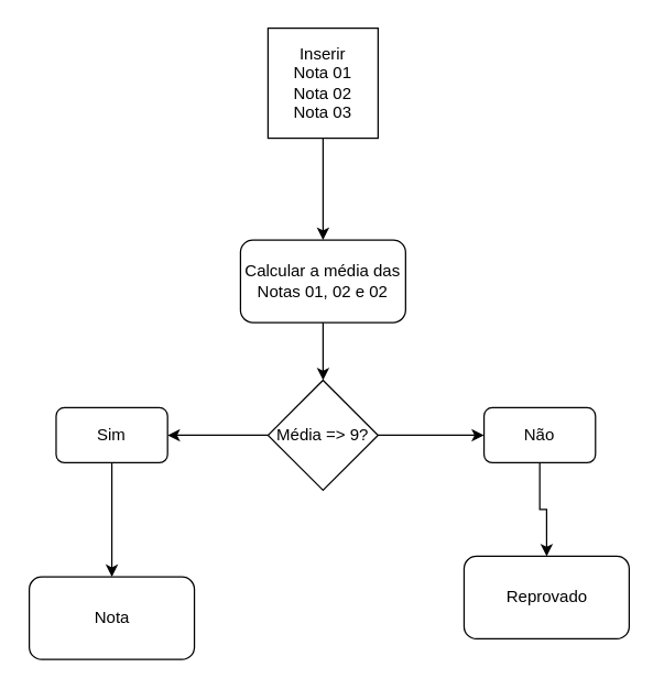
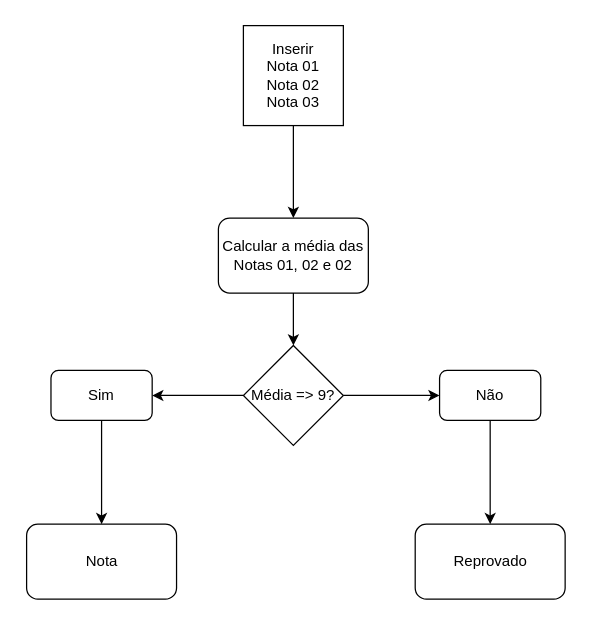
  <mxCell id="0" />
  <mxCell id="1" parent="0" />
  <mxCell id="2" style="edgeStyle=orthogonalEdgeStyle;rounded=0;orthogonalLoop=1;jettySize=auto;html=1;" edge="1" parent="1" source="3" target="5"><mxGeometry relative="1" as="geometry" /></mxCell>
  <mxCell id="3" value="Inserir &lt;br&gt;Nota 01&lt;br&gt;Nota 02&lt;br&gt;Nota 03" style="whiteSpace=wrap;html=1;aspect=fixed;" vertex="1" parent="1"><mxGeometry x="194" y="20" width="80" height="80" as="geometry" /></mxCell>
  <mxCell id="4" style="edgeStyle=orthogonalEdgeStyle;rounded=0;orthogonalLoop=1;jettySize=auto;html=1;" edge="1" parent="1" source="5" target="8"><mxGeometry relative="1" as="geometry" /></mxCell>
  <mxCell id="5" value="Calcular a média das Notas 01, 02 e 02" style="rounded=1;whiteSpace=wrap;html=1;" vertex="1" parent="1"><mxGeometry x="174" y="174" width="120" height="60" as="geometry" /></mxCell>
  <mxCell id="6" style="edgeStyle=orthogonalEdgeStyle;rounded=0;orthogonalLoop=1;jettySize=auto;html=1;entryX=1;entryY=0.5;entryDx=0;entryDy=0;" edge="1" parent="1" source="8" target="10"><mxGeometry relative="1" as="geometry" /></mxCell>
  <mxCell id="7" style="edgeStyle=orthogonalEdgeStyle;rounded=0;orthogonalLoop=1;jettySize=auto;html=1;" edge="1" parent="1" source="8" target="12"><mxGeometry relative="1" as="geometry" /></mxCell>
  <mxCell id="8" value="Média =&amp;gt; 9?" style="rhombus;whiteSpace=wrap;html=1;" vertex="1" parent="1"><mxGeometry x="194" y="276" width="80" height="80" as="geometry" /></mxCell>
  <mxCell id="9" style="edgeStyle=orthogonalEdgeStyle;rounded=0;orthogonalLoop=1;jettySize=auto;html=1;entryX=0.5;entryY=0;entryDx=0;entryDy=0;" edge="1" parent="1" source="10" target="13"><mxGeometry relative="1" as="geometry" /></mxCell>
  <mxCell id="10" value="Sim" style="rounded=1;whiteSpace=wrap;html=1;" vertex="1" parent="1"><mxGeometry x="40" y="296" width="81" height="40" as="geometry" /></mxCell>
  <mxCell id="11" style="edgeStyle=orthogonalEdgeStyle;rounded=0;orthogonalLoop=1;jettySize=auto;html=1;entryX=0.5;entryY=0;entryDx=0;entryDy=0;" edge="1" parent="1" source="12" target="14"><mxGeometry relative="1" as="geometry" /></mxCell>
  <mxCell id="12" value="Não" style="rounded=1;whiteSpace=wrap;html=1;" vertex="1" parent="1"><mxGeometry x="351" y="296" width="81" height="40" as="geometry" /></mxCell>
  <mxCell id="13" value="Nota" style="rounded=1;whiteSpace=wrap;html=1;" vertex="1" parent="1"><mxGeometry x="20.5" y="419" width="120" height="60" as="geometry" /></mxCell>
- <mxCell id="14" value="Reprovado" style="rounded=1;whiteSpace=wrap;html=1;" vertex="1" parent="1"><mxGeometry x="336.5" y="404" width="120" height="60" as="geometry" /></mxCell>
+ <mxCell id="14" value="Reprovado" style="rounded=1;whiteSpace=wrap;html=1;" vertex="1" parent="1"><mxGeometry x="331.5" y="419" width="120" height="60" as="geometry" /></mxCell>
